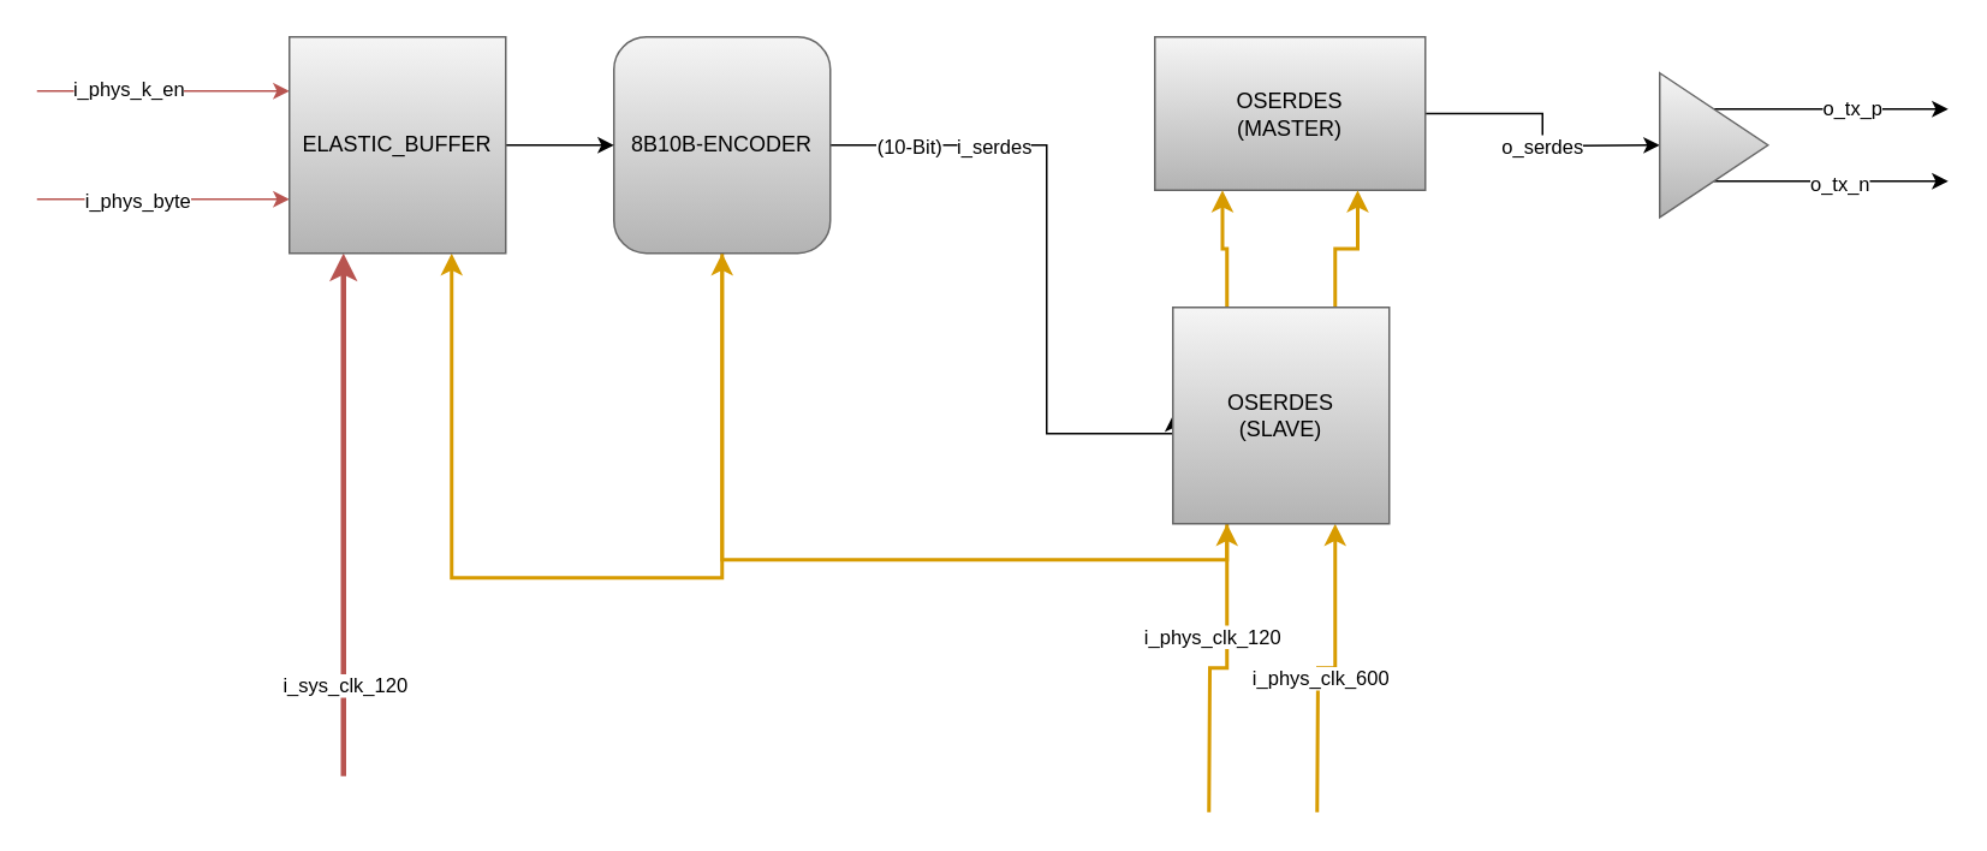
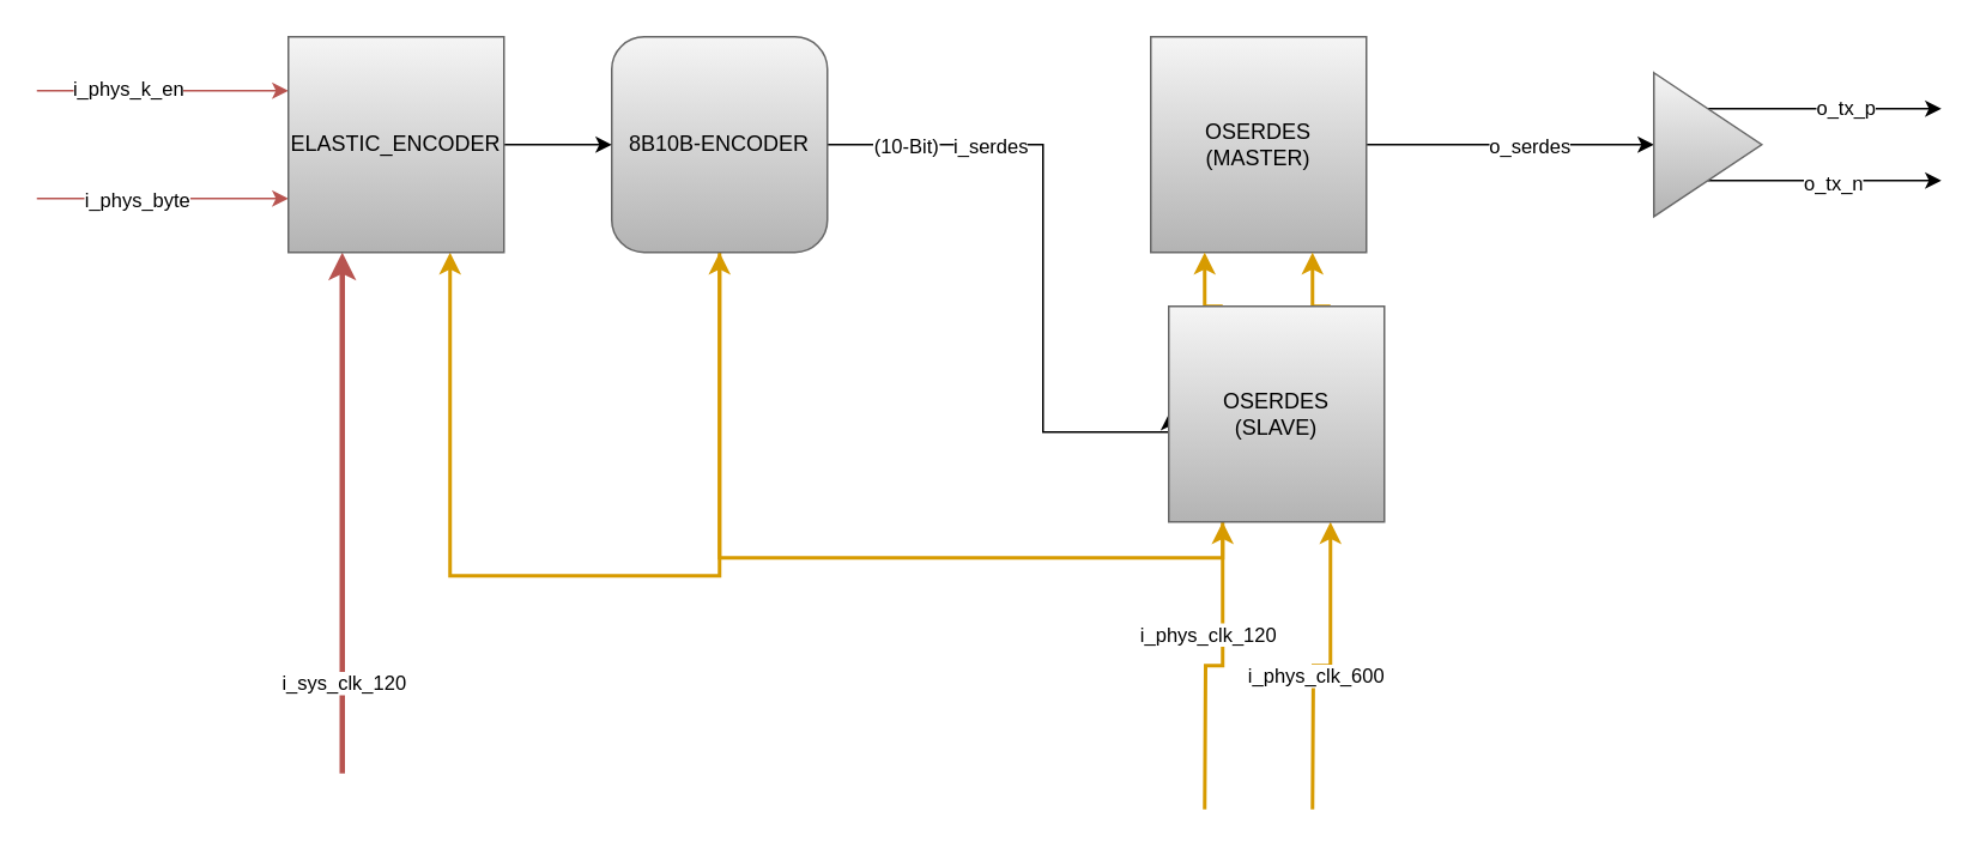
  <mxCell id="0" />
  <mxCell id="1" parent="0" />
  <mxCell id="2" style="edgeStyle=orthogonalEdgeStyle;rounded=0;orthogonalLoop=1;jettySize=auto;html=1;fillColor=#f8cecc;gradientColor=#ea6b66;strokeColor=#b85450;" parent="1" edge="1"><mxGeometry relative="1" as="geometry"><mxPoint x="20" y="110" as="sourcePoint" /><mxPoint x="160" y="110" as="targetPoint" /></mxGeometry></mxCell>
  <mxCell id="3" value="i_phys_byte" style="edgeLabel;html=1;align=center;verticalAlign=middle;resizable=0;points=[];" parent="2" vertex="1" connectable="0"><mxGeometry x="-0.217" relative="1" as="geometry"><mxPoint as="offset" /></mxGeometry></mxCell>
  <mxCell id="4" style="edgeStyle=orthogonalEdgeStyle;rounded=0;orthogonalLoop=1;jettySize=auto;html=1;entryX=0;entryY=0.5;entryDx=0;entryDy=0;" parent="1" source="10" target="21" edge="1"><mxGeometry relative="1" as="geometry"><Array as="points"><mxPoint x="580" y="80" /><mxPoint x="580" y="240" /></Array></mxGeometry></mxCell>
  <mxCell id="5" value="i_serdes" style="edgeLabel;html=1;align=center;verticalAlign=middle;resizable=0;points=[];" parent="4" vertex="1" connectable="0"><mxGeometry x="-0.467" y="-3" relative="1" as="geometry"><mxPoint x="-6" y="-3" as="offset" /></mxGeometry></mxCell>
  <mxCell id="6" value="(10-Bit)" style="edgeLabel;html=1;align=center;verticalAlign=middle;resizable=0;points=[];" parent="4" vertex="1" connectable="0"><mxGeometry x="-0.761" relative="1" as="geometry"><mxPoint as="offset" /></mxGeometry></mxCell>
  <mxCell id="7" style="edgeStyle=orthogonalEdgeStyle;rounded=0;orthogonalLoop=1;jettySize=auto;html=1;exitX=0;exitY=0.25;exitDx=0;exitDy=0;entryX=0;entryY=0.25;entryDx=0;entryDy=0;fillColor=#f8cecc;gradientColor=#ea6b66;strokeColor=#b85450;" parent="1" edge="1"><mxGeometry relative="1" as="geometry"><mxPoint x="20" y="50" as="sourcePoint" /><mxPoint x="160" y="50" as="targetPoint" /></mxGeometry></mxCell>
  <mxCell id="8" value="i_phys_k_en" style="edgeLabel;html=1;align=center;verticalAlign=middle;resizable=0;points=[];" parent="7" vertex="1" connectable="0"><mxGeometry x="-0.488" y="2" relative="1" as="geometry"><mxPoint x="14" as="offset" /></mxGeometry></mxCell>
  <mxCell id="9" style="edgeStyle=orthogonalEdgeStyle;rounded=0;orthogonalLoop=1;jettySize=auto;html=1;entryX=0.75;entryY=1;entryDx=0;entryDy=0;fillColor=#ffcd28;gradientColor=#ffa500;strokeColor=#d79b00;strokeWidth=2;" parent="1" source="10" target="30" edge="1"><mxGeometry relative="1" as="geometry"><Array as="points"><mxPoint x="400" y="320" /><mxPoint x="250" y="320" /></Array></mxGeometry></mxCell>
  <mxCell id="10" value="8B10B-ENCODER" style="whiteSpace=wrap;html=1;fillColor=#f5f5f5;gradientColor=#b3b3b3;strokeColor=#666666;rounded=1;" parent="1" vertex="1"><mxGeometry x="340" y="20" width="120" height="120" as="geometry" /></mxCell>
  <mxCell id="11" style="edgeStyle=orthogonalEdgeStyle;rounded=0;orthogonalLoop=1;jettySize=auto;html=1;" parent="1" source="13" edge="1"><mxGeometry relative="1" as="geometry"><mxPoint x="920" y="80" as="targetPoint" /></mxGeometry></mxCell>
  <mxCell id="12" value="o_serdes" style="edgeLabel;html=1;align=center;verticalAlign=middle;resizable=0;points=[];" parent="11" vertex="1" connectable="0"><mxGeometry x="0.153" y="3" relative="1" as="geometry"><mxPoint x="-2" y="3" as="offset" /></mxGeometry></mxCell>
- <mxCell id="13" value="OSERDES&lt;div&gt;(MASTER)&lt;/div&gt;" style="rounded=0;whiteSpace=wrap;html=1;fillColor=#f5f5f5;gradientColor=#b3b3b3;strokeColor=#666666;" parent="1" vertex="1"><mxGeometry x="640" y="20" width="150" height="85" as="geometry" /></mxCell>
+ <mxCell id="13" value="OSERDES&lt;div&gt;(MASTER)&lt;/div&gt;" style="rounded=0;whiteSpace=wrap;html=1;fillColor=#f5f5f5;gradientColor=#b3b3b3;strokeColor=#666666;" parent="1" vertex="1"><mxGeometry x="640" y="20" width="120" height="120" as="geometry" /></mxCell>
  <mxCell id="14" style="edgeStyle=orthogonalEdgeStyle;rounded=0;orthogonalLoop=1;jettySize=auto;html=1;exitX=0.25;exitY=0;exitDx=0;exitDy=0;entryX=0.25;entryY=1;entryDx=0;entryDy=0;fillColor=#ffe6cc;strokeColor=#d79b00;strokeWidth=2;" parent="1" source="21" target="13" edge="1"><mxGeometry relative="1" as="geometry" /></mxCell>
  <mxCell id="15" style="edgeStyle=orthogonalEdgeStyle;rounded=0;orthogonalLoop=1;jettySize=auto;html=1;exitX=0.75;exitY=0;exitDx=0;exitDy=0;entryX=0.75;entryY=1;entryDx=0;entryDy=0;fillColor=#ffe6cc;strokeColor=#d79b00;strokeWidth=2;" parent="1" source="21" target="13" edge="1"><mxGeometry relative="1" as="geometry" /></mxCell>
  <mxCell id="16" style="edgeStyle=orthogonalEdgeStyle;rounded=0;orthogonalLoop=1;jettySize=auto;html=1;exitX=0.25;exitY=1;exitDx=0;exitDy=0;entryX=0.25;entryY=1;entryDx=0;entryDy=0;fillColor=#ffe6cc;strokeColor=#d79b00;strokeWidth=2;" parent="1" target="21" edge="1"><mxGeometry relative="1" as="geometry"><mxPoint x="670" y="450" as="sourcePoint" /></mxGeometry></mxCell>
  <mxCell id="17" value="i_phys_clk_120" style="edgeLabel;html=1;align=center;verticalAlign=middle;resizable=0;points=[];" parent="16" vertex="1" connectable="0"><mxGeometry x="-0.149" y="-1" relative="1" as="geometry"><mxPoint y="-26" as="offset" /></mxGeometry></mxCell>
  <mxCell id="18" style="edgeStyle=orthogonalEdgeStyle;rounded=0;orthogonalLoop=1;jettySize=auto;html=1;exitX=0.75;exitY=1;exitDx=0;exitDy=0;entryX=0.75;entryY=1;entryDx=0;entryDy=0;fillColor=#ffe6cc;strokeColor=#d79b00;strokeWidth=2;" parent="1" target="21" edge="1"><mxGeometry relative="1" as="geometry"><mxPoint x="730" y="450" as="sourcePoint" /></mxGeometry></mxCell>
  <mxCell id="19" value="i_phys_clk_600" style="edgeLabel;html=1;align=center;verticalAlign=middle;resizable=0;points=[];" parent="18" vertex="1" connectable="0"><mxGeometry x="-0.11" y="-1" relative="1" as="geometry"><mxPoint as="offset" /></mxGeometry></mxCell>
  <mxCell id="20" style="edgeStyle=orthogonalEdgeStyle;rounded=0;orthogonalLoop=1;jettySize=auto;html=1;exitX=0.25;exitY=1;exitDx=0;exitDy=0;entryX=0.5;entryY=1;entryDx=0;entryDy=0;fillColor=#ffe6cc;strokeColor=#d79b00;strokeWidth=2;" parent="1" source="21" target="10" edge="1"><mxGeometry relative="1" as="geometry" /></mxCell>
  <mxCell id="21" value="OSERDES&lt;div&gt;(SLAVE)&lt;/div&gt;" style="rounded=0;whiteSpace=wrap;html=1;fillColor=#f5f5f5;gradientColor=#b3b3b3;strokeColor=#666666;" parent="1" vertex="1"><mxGeometry x="650" y="170" width="120" height="120" as="geometry" /></mxCell>
  <mxCell id="22" style="edgeStyle=orthogonalEdgeStyle;rounded=0;orthogonalLoop=1;jettySize=auto;html=1;exitX=0.5;exitY=0;exitDx=0;exitDy=0;" parent="1" source="26" edge="1"><mxGeometry relative="1" as="geometry"><mxPoint x="1080" y="60" as="targetPoint" /></mxGeometry></mxCell>
  <mxCell id="23" value="o_tx_p" style="edgeLabel;html=1;align=center;verticalAlign=middle;resizable=0;points=[];" parent="22" vertex="1" connectable="0"><mxGeometry x="-0.019" y="1" relative="1" as="geometry"><mxPoint x="12" as="offset" /></mxGeometry></mxCell>
  <mxCell id="24" style="edgeStyle=orthogonalEdgeStyle;rounded=0;orthogonalLoop=1;jettySize=auto;html=1;exitX=0.5;exitY=1;exitDx=0;exitDy=0;" parent="1" source="26" edge="1"><mxGeometry relative="1" as="geometry"><mxPoint x="1080" y="100" as="targetPoint" /></mxGeometry></mxCell>
  <mxCell id="25" value="o_tx_n" style="edgeLabel;html=1;align=center;verticalAlign=middle;resizable=0;points=[];" parent="24" vertex="1" connectable="0"><mxGeometry x="-0.111" y="-1" relative="1" as="geometry"><mxPoint x="11" as="offset" /></mxGeometry></mxCell>
  <mxCell id="26" value="" style="triangle;whiteSpace=wrap;html=1;fillColor=#f5f5f5;gradientColor=#b3b3b3;strokeColor=#666666;" parent="1" vertex="1"><mxGeometry x="920" y="40" width="60" height="80" as="geometry" /></mxCell>
  <mxCell id="27" style="edgeStyle=orthogonalEdgeStyle;rounded=0;orthogonalLoop=1;jettySize=auto;html=1;" parent="1" source="30" target="10" edge="1"><mxGeometry relative="1" as="geometry" /></mxCell>
  <mxCell id="28" style="edgeStyle=orthogonalEdgeStyle;rounded=0;orthogonalLoop=1;jettySize=auto;html=1;fillColor=#f8cecc;gradientColor=#ea6b66;strokeColor=#b85450;strokeWidth=3;" parent="1" edge="1"><mxGeometry relative="1" as="geometry"><mxPoint x="190" y="140" as="targetPoint" /><mxPoint x="190" y="430" as="sourcePoint" /></mxGeometry></mxCell>
  <mxCell id="29" value="i_sys_clk_120" style="edgeLabel;html=1;align=center;verticalAlign=middle;resizable=0;points=[];" parent="28" vertex="1" connectable="0"><mxGeometry x="-0.647" relative="1" as="geometry"><mxPoint as="offset" /></mxGeometry></mxCell>
- <mxCell id="30" value="ELASTIC_BUFFER" style="rounded=0;whiteSpace=wrap;html=1;fillColor=#f5f5f5;gradientColor=#b3b3b3;strokeColor=#666666;" parent="1" vertex="1"><mxGeometry x="160" y="20" width="120" height="120" as="geometry" /></mxCell>
+ <mxCell id="30" value="ELASTIC_ENCODER" style="rounded=0;whiteSpace=wrap;html=1;fillColor=#f5f5f5;gradientColor=#b3b3b3;strokeColor=#666666;" parent="1" vertex="1"><mxGeometry x="160" y="20" width="120" height="120" as="geometry" /></mxCell>
